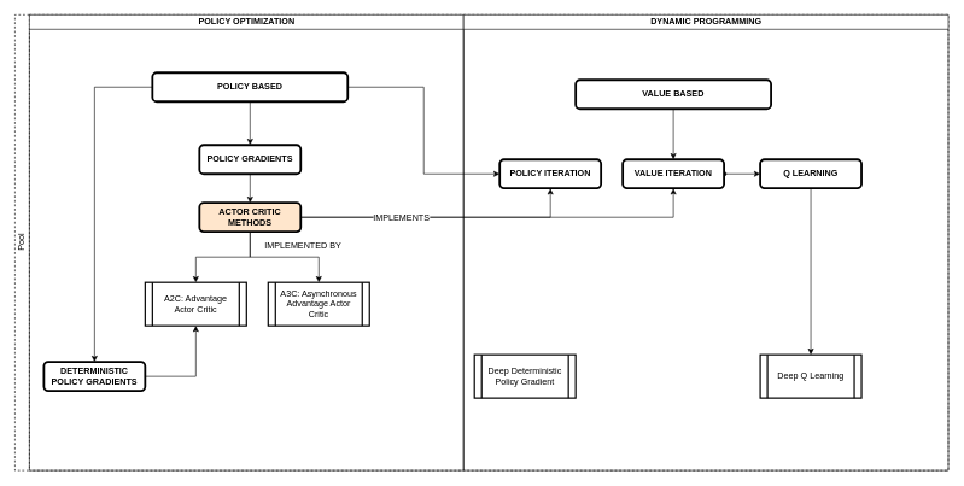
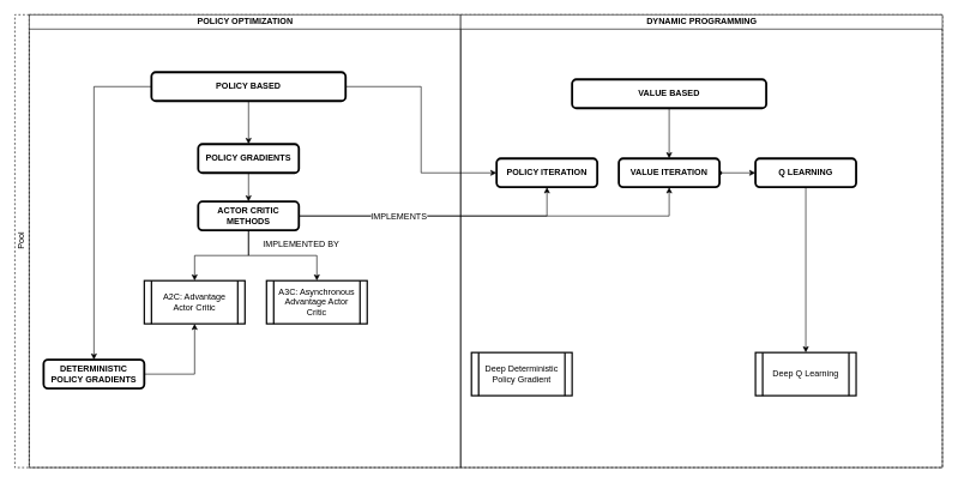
  <mxCell id="0" />
  <mxCell id="1" parent="0" />
  <mxCell id="2" value="Pool" style="swimlane;html=1;childLayout=stackLayout;resizeParent=1;resizeParentMax=0;startSize=20;horizontal=0;horizontalStack=1;dashed=1;strokeColor=#000000;strokeWidth=1;fillColor=none;fontSize=12;fontStyle=0" parent="1" vertex="1"><mxGeometry x="20" y="20" width="1290" height="630" as="geometry" /></mxCell>
  <mxCell id="3" value="POLICY OPTIMIZATION" style="swimlane;html=1;startSize=20;fontSize=12;" parent="2" vertex="1"><mxGeometry x="20" width="600" height="630" as="geometry" /></mxCell>
  <mxCell id="4" style="edgeStyle=orthogonalEdgeStyle;rounded=0;orthogonalLoop=1;jettySize=auto;html=1;exitX=0;exitY=0.5;exitDx=0;exitDy=0;fontSize=12;" parent="3" source="6" target="7" edge="1"><mxGeometry relative="1" as="geometry" /></mxCell>
  <mxCell id="5" style="edgeStyle=orthogonalEdgeStyle;rounded=0;orthogonalLoop=1;jettySize=auto;html=1;exitX=0.5;exitY=1;exitDx=0;exitDy=0;fontSize=12;" parent="3" source="6" target="9" edge="1"><mxGeometry relative="1" as="geometry" /></mxCell>
  <mxCell id="6" value="POLICY BASED" style="rounded=1;whiteSpace=wrap;html=1;strokeWidth=3;fontStyle=1;fontSize=12;" parent="3" vertex="1"><mxGeometry x="170" y="80" width="270" height="40" as="geometry" /></mxCell>
  <mxCell id="7" value="DETERMINISTIC POLICY GRADIENTS" style="rounded=1;whiteSpace=wrap;html=1;fontStyle=1;strokeWidth=3;fontSize=12;" parent="3" vertex="1"><mxGeometry x="20" y="480" width="140" height="40" as="geometry" /></mxCell>
  <mxCell id="8" style="edgeStyle=orthogonalEdgeStyle;rounded=0;orthogonalLoop=1;jettySize=auto;html=1;exitX=0.5;exitY=1;exitDx=0;exitDy=0;fontSize=12;" parent="3" source="9" target="12" edge="1"><mxGeometry relative="1" as="geometry" /></mxCell>
  <mxCell id="9" value="POLICY GRADIENTS" style="rounded=1;whiteSpace=wrap;html=1;fontStyle=1;strokeWidth=3;fontSize=12;" parent="3" vertex="1"><mxGeometry x="235" y="180" width="140" height="40" as="geometry" /></mxCell>
  <mxCell id="10" style="edgeStyle=orthogonalEdgeStyle;rounded=0;orthogonalLoop=1;jettySize=auto;html=1;exitX=0.5;exitY=1;exitDx=0;exitDy=0;fontSize=12;" parent="3" source="12" target="13" edge="1"><mxGeometry relative="1" as="geometry"><mxPoint x="340" y="360" as="targetPoint" /></mxGeometry></mxCell>
  <mxCell id="11" style="edgeStyle=orthogonalEdgeStyle;rounded=0;orthogonalLoop=1;jettySize=auto;html=1;exitX=0.5;exitY=1;exitDx=0;exitDy=0;fontSize=12;" parent="3" source="12" target="14" edge="1"><mxGeometry relative="1" as="geometry"><mxPoint x="500.0" y="360" as="targetPoint" /></mxGeometry></mxCell>
- <mxCell id="12" value="ACTOR CRITIC METHODS" style="rounded=1;whiteSpace=wrap;html=1;fontStyle=1;strokeWidth=3;fontSize=12;fillColor=#ffe6cc;" parent="3" vertex="1"><mxGeometry x="235" y="260" width="140" height="40" as="geometry" /></mxCell>
+ <mxCell id="12" value="ACTOR CRITIC METHODS" style="rounded=1;whiteSpace=wrap;html=1;fontStyle=1;strokeWidth=3;fontSize=12;" parent="3" vertex="1"><mxGeometry x="235" y="260" width="140" height="40" as="geometry" /></mxCell>
  <mxCell id="13" value="&lt;div&gt;&lt;span&gt;A2C: Advantage &lt;br&gt;&lt;/span&gt;&lt;/div&gt;&lt;div&gt;&lt;span&gt;Actor Critic&lt;/span&gt;&lt;/div&gt;" style="shape=process;whiteSpace=wrap;html=1;backgroundOutline=1;strokeColor=#000000;strokeWidth=2;fillColor=none;fontSize=12;rounded=0;fontStyle=0;size=0.071;" parent="3" vertex="1"><mxGeometry x="160" y="370" width="140" height="60" as="geometry" /></mxCell>
  <mxCell id="14" value="&lt;div&gt;&lt;span&gt;A3C: Asynchronous Advantage Actor Critic&lt;/span&gt;&lt;/div&gt;" style="shape=process;whiteSpace=wrap;html=1;backgroundOutline=1;strokeColor=#000000;strokeWidth=2;fillColor=none;fontSize=12;rounded=0;fontStyle=0;size=0.071;" parent="3" vertex="1"><mxGeometry x="330" y="370" width="140" height="60" as="geometry" /></mxCell>
  <mxCell id="15" value="DYNAMIC PROGRAMMING" style="swimlane;html=1;startSize=20;fontSize=12;" parent="2" vertex="1"><mxGeometry x="620" width="670" height="630" as="geometry"><mxRectangle x="620" width="30" height="630" as="alternateBounds" /></mxGeometry></mxCell>
  <mxCell id="16" style="edgeStyle=orthogonalEdgeStyle;rounded=0;orthogonalLoop=1;jettySize=auto;html=1;exitX=0.5;exitY=1;exitDx=0;exitDy=0;strokeColor=#000000;fontSize=12;" parent="15" source="17" target="22" edge="1"><mxGeometry relative="1" as="geometry" /></mxCell>
  <mxCell id="17" value="VALUE BASED" style="rounded=1;whiteSpace=wrap;html=1;strokeWidth=3;fontStyle=1;fontSize=12;" parent="15" vertex="1"><mxGeometry x="155" y="90" width="270" height="40" as="geometry" /></mxCell>
  <mxCell id="18" value="POLICY ITERATION" style="rounded=1;whiteSpace=wrap;html=1;fontStyle=1;strokeWidth=3;fontSize=12;" parent="15" vertex="1"><mxGeometry x="50" y="200" width="140" height="40" as="geometry" /></mxCell>
  <mxCell id="19" style="edgeStyle=orthogonalEdgeStyle;rounded=0;orthogonalLoop=1;jettySize=auto;html=1;exitX=0.5;exitY=1;exitDx=0;exitDy=0;startArrow=none;startFill=0;endArrow=classic;endFill=1;strokeColor=#000000;strokeWidth=1;fontSize=12;" parent="15" source="20" target="23" edge="1"><mxGeometry relative="1" as="geometry" /></mxCell>
  <mxCell id="20" value="Q LEARNING" style="rounded=1;whiteSpace=wrap;html=1;fontStyle=1;strokeWidth=3;fontSize=12;" parent="15" vertex="1"><mxGeometry x="410" y="200" width="140" height="40" as="geometry" /></mxCell>
  <mxCell id="21" style="edgeStyle=orthogonalEdgeStyle;rounded=0;orthogonalLoop=1;jettySize=auto;html=1;exitX=1;exitY=0.5;exitDx=0;exitDy=0;startArrow=oval;startFill=1;strokeColor=#000000;fontSize=12;" parent="15" source="22" target="20" edge="1"><mxGeometry relative="1" as="geometry" /></mxCell>
  <mxCell id="22" value="VALUE ITERATION" style="rounded=1;whiteSpace=wrap;html=1;fontStyle=1;strokeWidth=3;fontSize=12;" parent="15" vertex="1"><mxGeometry x="220" y="200" width="140" height="40" as="geometry" /></mxCell>
  <mxCell id="23" value="Deep Q Learning" style="shape=process;whiteSpace=wrap;html=1;backgroundOutline=1;strokeColor=#000000;strokeWidth=2;fillColor=none;fontSize=12;rounded=0;fontStyle=0;size=0.071;" parent="15" vertex="1"><mxGeometry x="410" y="470" width="140" height="60" as="geometry" /></mxCell>
  <mxCell id="24" value="Deep Deterministic Policy Gradient" style="shape=process;whiteSpace=wrap;html=1;backgroundOutline=1;strokeColor=#000000;strokeWidth=2;fillColor=none;fontSize=12;rounded=0;fontStyle=0;size=0.071;" parent="15" vertex="1"><mxGeometry x="15" y="470" width="140" height="60" as="geometry" /></mxCell>
  <mxCell id="25" style="edgeStyle=orthogonalEdgeStyle;rounded=0;orthogonalLoop=1;jettySize=auto;html=1;exitX=1;exitY=0.5;exitDx=0;exitDy=0;fontSize=12;" parent="2" source="12" target="18" edge="1"><mxGeometry relative="1" as="geometry" /></mxCell>
  <mxCell id="26" style="edgeStyle=orthogonalEdgeStyle;rounded=0;orthogonalLoop=1;jettySize=auto;html=1;entryX=0;entryY=0.5;entryDx=0;entryDy=0;fontSize=12;" parent="2" source="6" target="18" edge="1"><mxGeometry relative="1" as="geometry" /></mxCell>
  <mxCell id="27" style="edgeStyle=orthogonalEdgeStyle;rounded=0;orthogonalLoop=1;jettySize=auto;html=1;exitX=1;exitY=0.5;exitDx=0;exitDy=0;startArrow=none;startFill=0;strokeColor=#000000;fontSize=12;" parent="2" source="12" target="22" edge="1"><mxGeometry relative="1" as="geometry" /></mxCell>
  <mxCell id="28" value="IMPLEMENTS" style="edgeLabel;html=1;align=center;verticalAlign=middle;resizable=0;points=[];fontSize=12;" parent="27" vertex="1" connectable="0"><mxGeometry x="-0.504" relative="1" as="geometry"><mxPoint as="offset" /></mxGeometry></mxCell>
  <mxCell id="29" style="edgeStyle=orthogonalEdgeStyle;rounded=0;orthogonalLoop=1;jettySize=auto;html=1;exitX=1;exitY=0.5;exitDx=0;exitDy=0;startArrow=none;startFill=0;endArrow=classic;endFill=1;strokeColor=#000000;fontSize=12;" parent="2" source="7" target="13" edge="1"><mxGeometry relative="1" as="geometry" /></mxCell>
  <mxCell id="30" value="IMPLEMENTED BY" style="edgeLabel;html=1;align=center;verticalAlign=middle;resizable=0;points=[];fontSize=12;" parent="1" vertex="1" connectable="0"><mxGeometry x="562.647" y="309.984" as="geometry"><mxPoint x="-145" y="29" as="offset" /></mxGeometry></mxCell>
